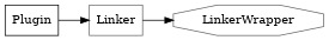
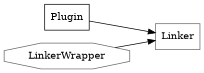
  digraph {
    rankdir=LR
    node [color=gray40 shape=box]
    n1 [color=black label=Plugin]
    n2 [label=Linker]
    n3 [label=LinkerWrapper shape=octagon]
    n1 -> n2
-   n2 -> n3
+   n3 -> n2
  }
